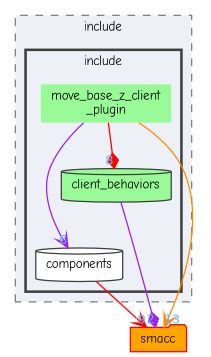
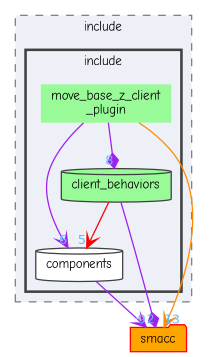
  digraph {
    compound=true
    fontname="Comic Neue"
    node [fontname="Comic Neue" fontsize=10 shape=cylinder style=filled fillcolor=palegreen color=grey25]
    edge [color=purple fontcolor=steelblue1 fontname="Comic Neue" fontsize=10 labeldistance=1.5 labelfontname=Helvetica labelfontsize=10 arrowhead=vee]
    n1 [height=0.2 label="move_base_z_client\l_plugin" shape=plaintext width=0.4 color=""]
    n2 [height=0.2 label=client_behaviors width=0.4]
    n3 [fillcolor=white height=0.2 label=components width=0.4]
    n4 [color=red fillcolor=orange height=0.2 label=smacc shape=folder width=0.4]
    subgraph cluster_1 {
      bgcolor="#edf0f7"
      fontsize=10
      label=include
      pencolor=grey50
      style="filled,dashed"
      subgraph cluster_2 {
        bgcolor="#edf0f7"
        fontsize=10
        pencolor=grey25
        style="filled,bold"
        n1
        n2
        n3
      }
    }
-   n1 -> n2 [color=red headlabel=8 arrowhead=diamond]
+   n1 -> n2 [headlabel=8 arrowhead=diamond]
    n1 -> n3 [headlabel=6]
    n1 -> n4 [color=darkorange headlabel=13]
+   n2 -> n3 [color=red headlabel=5]
    n2 -> n4 [headlabel=2 arrowhead=diamond]
-   n3 -> n4 [color=red headlabel=9]
+   n3 -> n4 [headlabel=9]
  }
